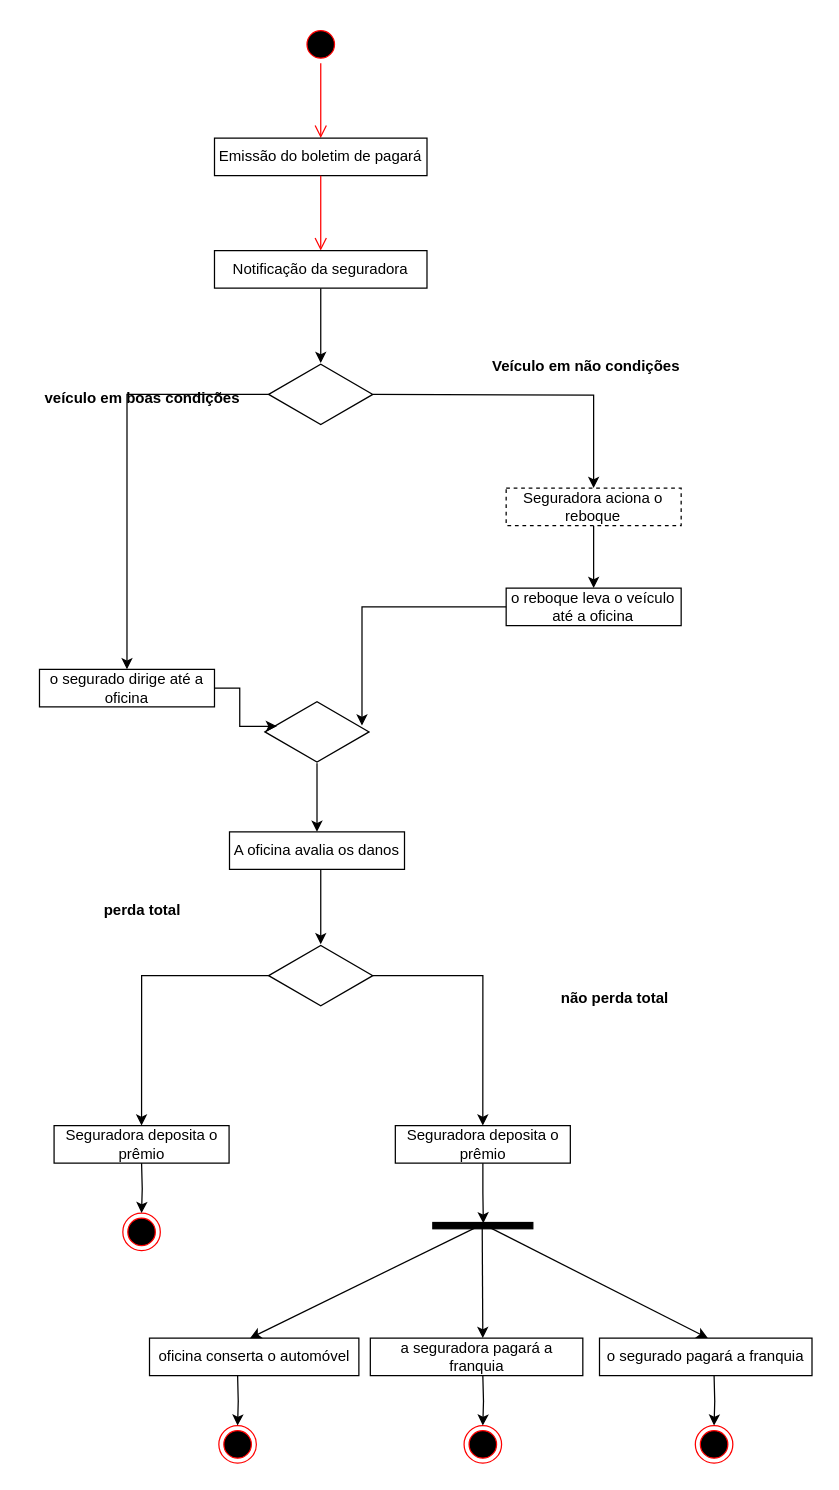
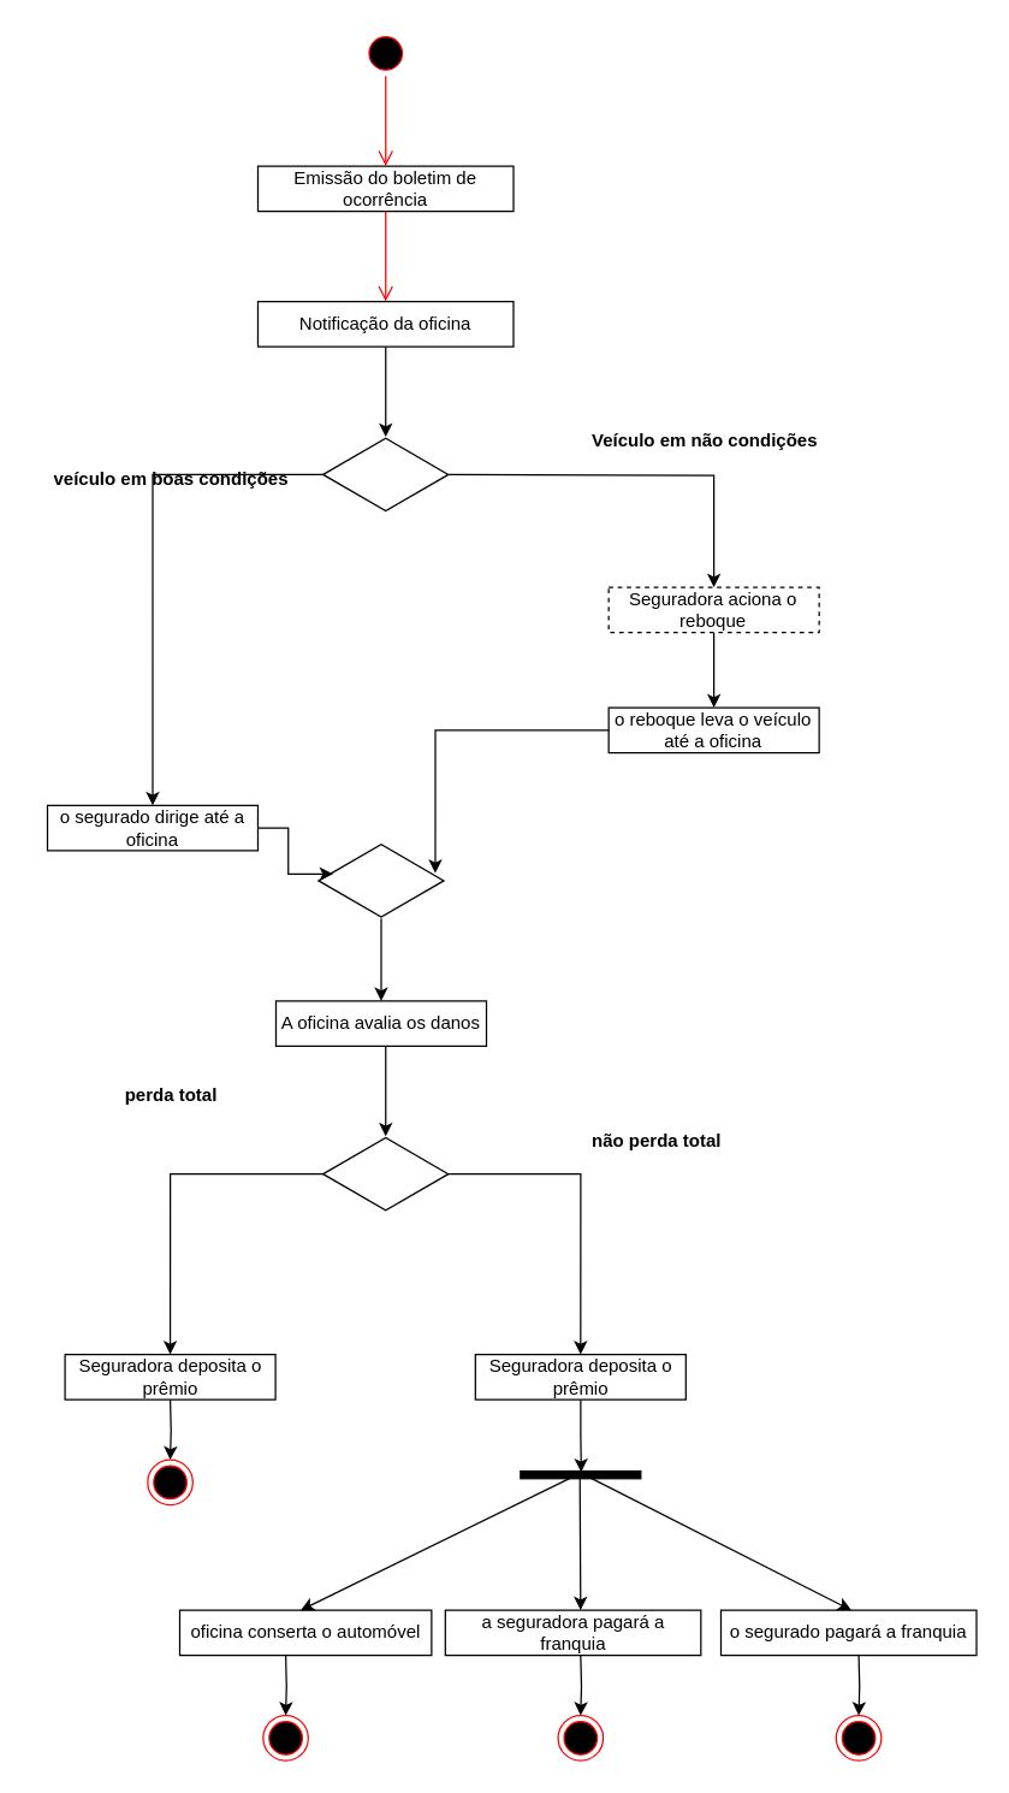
  <mxCell id="0" />
  <mxCell id="1" parent="0" />
  <mxCell id="2" value="" style="ellipse;html=1;shape=startState;fillColor=#000000;strokeColor=#ff0000;" vertex="1" parent="1"><mxGeometry x="241" y="20" width="30" height="30" as="geometry" /></mxCell>
  <mxCell id="3" value="" style="edgeStyle=orthogonalEdgeStyle;html=1;verticalAlign=bottom;endArrow=open;endSize=8;strokeColor=#ff0000;rounded=0;" edge="1" parent="1" source="2"><mxGeometry relative="1" as="geometry"><mxPoint x="256" y="110" as="targetPoint" /></mxGeometry></mxCell>
  <mxCell id="4" style="edgeStyle=orthogonalEdgeStyle;rounded=0;orthogonalLoop=1;jettySize=auto;html=1;" edge="1" parent="1" target="11"><mxGeometry relative="1" as="geometry"><mxPoint x="297.66" y="315" as="sourcePoint" /></mxGeometry></mxCell>
  <mxCell id="5" style="edgeStyle=orthogonalEdgeStyle;rounded=0;orthogonalLoop=1;jettySize=auto;html=1;" edge="1" parent="1"><mxGeometry relative="1" as="geometry"><mxPoint x="256" y="290" as="targetPoint" /><mxPoint x="256" y="230" as="sourcePoint" /></mxGeometry></mxCell>
- <mxCell id="6" value="Emissão do boletim de pagará" style="html=1;whiteSpace=wrap;" vertex="1" parent="1"><mxGeometry x="171" y="110" width="170" height="30" as="geometry" /></mxCell>
+ <mxCell id="6" value="Emissão do boletim de ocorrência" style="html=1;whiteSpace=wrap;" vertex="1" parent="1"><mxGeometry x="171" y="110" width="170" height="30" as="geometry" /></mxCell>
  <mxCell id="7" value="veículo em boas condições" style="text;align=center;fontStyle=1;verticalAlign=middle;spacingLeft=3;spacingRight=3;strokeColor=none;rotatable=0;points=[[0,0.5],[1,0.5]];portConstraint=eastwest;html=1;" vertex="1" parent="1"><mxGeometry x="20.83" y="305" width="183.66" height="26" as="geometry" /></mxCell>
  <mxCell id="8" value="Veículo em não condições" style="text;align=center;fontStyle=1;verticalAlign=middle;spacingLeft=3;spacingRight=3;strokeColor=none;rotatable=0;points=[[0,0.5],[1,0.5]];portConstraint=eastwest;html=1;" vertex="1" parent="1"><mxGeometry x="381" y="280" width="174.67" height="26" as="geometry" /></mxCell>
  <mxCell id="9" value="o segurado dirige até a oficina" style="html=1;whiteSpace=wrap;" vertex="1" parent="1"><mxGeometry x="30.99" y="535" width="140" height="30" as="geometry" /></mxCell>
  <mxCell id="10" style="edgeStyle=orthogonalEdgeStyle;rounded=0;orthogonalLoop=1;jettySize=auto;html=1;" edge="1" parent="1" source="11"><mxGeometry relative="1" as="geometry"><mxPoint x="474.33" y="470" as="targetPoint" /></mxGeometry></mxCell>
  <mxCell id="11" value="Seguradora aciona o reboque" style="html=1;whiteSpace=wrap;dashed=1;" vertex="1" parent="1"><mxGeometry x="404.33" y="390" width="140" height="30" as="geometry" /></mxCell>
  <mxCell id="12" style="edgeStyle=orthogonalEdgeStyle;rounded=0;orthogonalLoop=1;jettySize=auto;html=1;entryX=0.5;entryY=0;entryDx=0;entryDy=0;" edge="1" parent="1" source="13" target="9"><mxGeometry relative="1" as="geometry"><mxPoint x="99" y="390" as="targetPoint" /></mxGeometry></mxCell>
  <mxCell id="13" value="" style="html=1;whiteSpace=wrap;aspect=fixed;shape=isoRectangle;" vertex="1" parent="1"><mxGeometry x="214.33" y="290" width="83.33" height="50" as="geometry" /></mxCell>
  <mxCell id="14" value="" style="edgeStyle=orthogonalEdgeStyle;html=1;verticalAlign=bottom;endArrow=open;endSize=8;strokeColor=#ff0000;rounded=0;" edge="1" parent="1"><mxGeometry relative="1" as="geometry"><mxPoint x="255.99" y="200" as="targetPoint" /><mxPoint x="255.99" y="140" as="sourcePoint" /></mxGeometry></mxCell>
- <mxCell id="15" value="Notificação da seguradora" style="html=1;whiteSpace=wrap;" vertex="1" parent="1"><mxGeometry x="170.99" y="200" width="170" height="30" as="geometry" /></mxCell>
+ <mxCell id="15" value="Notificação da oficina" style="html=1;whiteSpace=wrap;" vertex="1" parent="1"><mxGeometry x="170.99" y="200" width="170" height="30" as="geometry" /></mxCell>
  <mxCell id="16" value="A oficina avalia os danos" style="html=1;whiteSpace=wrap;" vertex="1" parent="1"><mxGeometry x="183" y="665" width="140" height="30" as="geometry" /></mxCell>
  <mxCell id="17" style="edgeStyle=orthogonalEdgeStyle;rounded=0;orthogonalLoop=1;jettySize=auto;html=1;" edge="1" parent="1" source="18"><mxGeometry relative="1" as="geometry"><mxPoint x="252.995" y="665" as="targetPoint" /></mxGeometry></mxCell>
  <mxCell id="18" value="" style="html=1;whiteSpace=wrap;aspect=fixed;shape=isoRectangle;" vertex="1" parent="1"><mxGeometry x="211.33" y="560" width="83.33" height="50" as="geometry" /></mxCell>
  <mxCell id="19" value="o reboque leva o veículo até a oficina" style="html=1;whiteSpace=wrap;" vertex="1" parent="1"><mxGeometry x="404.33" y="470" width="140" height="30" as="geometry" /></mxCell>
  <mxCell id="20" style="edgeStyle=orthogonalEdgeStyle;rounded=0;orthogonalLoop=1;jettySize=auto;html=1;entryX=0.932;entryY=0.4;entryDx=0;entryDy=0;entryPerimeter=0;" edge="1" parent="1" source="19" target="18"><mxGeometry relative="1" as="geometry" /></mxCell>
  <mxCell id="21" style="edgeStyle=orthogonalEdgeStyle;rounded=0;orthogonalLoop=1;jettySize=auto;html=1;entryX=0.116;entryY=0.411;entryDx=0;entryDy=0;entryPerimeter=0;" edge="1" parent="1" source="9" target="18"><mxGeometry relative="1" as="geometry" /></mxCell>
  <mxCell id="22" style="edgeStyle=orthogonalEdgeStyle;rounded=0;orthogonalLoop=1;jettySize=auto;html=1;" edge="1" parent="1"><mxGeometry relative="1" as="geometry"><mxPoint x="256" y="755" as="targetPoint" /><mxPoint x="256" y="695" as="sourcePoint" /></mxGeometry></mxCell>
  <mxCell id="23" value="perda total" style="text;align=center;fontStyle=1;verticalAlign=middle;spacingLeft=3;spacingRight=3;strokeColor=none;rotatable=0;points=[[0,0.5],[1,0.5]];portConstraint=eastwest;html=1;" vertex="1" parent="1"><mxGeometry x="20.83" y="715" width="183.66" height="26" as="geometry" /></mxCell>
- <mxCell id="24" value="não perda total" style="text;align=center;fontStyle=1;verticalAlign=middle;spacingLeft=3;spacingRight=3;strokeColor=none;rotatable=0;points=[[0,0.5],[1,0.5]];portConstraint=eastwest;html=1;" vertex="1" parent="1"><mxGeometry x="404" y="785" width="174.67" height="26" as="geometry" /></mxCell>
+ <mxCell id="24" value="não perda total" style="text;align=center;fontStyle=1;verticalAlign=middle;spacingLeft=3;spacingRight=3;strokeColor=none;rotatable=0;points=[[0,0.5],[1,0.5]];portConstraint=eastwest;html=1;" vertex="1" parent="1"><mxGeometry x="349" y="745" width="174.67" height="26" as="geometry" /></mxCell>
  <mxCell id="25" style="edgeStyle=orthogonalEdgeStyle;rounded=0;orthogonalLoop=1;jettySize=auto;html=1;entryX=0.5;entryY=0;entryDx=0;entryDy=0;" edge="1" parent="1" source="27" target="28"><mxGeometry relative="1" as="geometry" /></mxCell>
  <mxCell id="26" style="edgeStyle=orthogonalEdgeStyle;rounded=0;orthogonalLoop=1;jettySize=auto;html=1;entryX=0.5;entryY=0;entryDx=0;entryDy=0;" edge="1" parent="1" source="27" target="29"><mxGeometry relative="1" as="geometry" /></mxCell>
  <mxCell id="27" value="" style="html=1;whiteSpace=wrap;aspect=fixed;shape=isoRectangle;" vertex="1" parent="1"><mxGeometry x="214.33" y="755" width="83.33" height="50" as="geometry" /></mxCell>
  <mxCell id="28" value="Seguradora deposita o prêmio" style="html=1;whiteSpace=wrap;" vertex="1" parent="1"><mxGeometry x="42.66" y="900" width="140" height="30" as="geometry" /></mxCell>
  <mxCell id="29" value="Seguradora deposita o prêmio" style="html=1;whiteSpace=wrap;" vertex="1" parent="1"><mxGeometry x="315.66" y="900" width="140" height="30" as="geometry" /></mxCell>
  <mxCell id="30" value="" style="html=1;points=[];perimeter=orthogonalPerimeter;fillColor=strokeColor;rotation=90;" vertex="1" parent="1"><mxGeometry x="383.16" y="940" width="5" height="80" as="geometry" /></mxCell>
  <mxCell id="31" value="a seguradora pagará a franquia" style="html=1;whiteSpace=wrap;" vertex="1" parent="1"><mxGeometry x="295.66" y="1070" width="170" height="30" as="geometry" /></mxCell>
  <mxCell id="32" value="o segurado pagará a franquia" style="html=1;whiteSpace=wrap;" vertex="1" parent="1"><mxGeometry x="479" y="1070" width="170" height="30" as="geometry" /></mxCell>
  <mxCell id="33" value=" oficina conserta o automóvel" style="html=1;whiteSpace=wrap;" vertex="1" parent="1"><mxGeometry x="119" y="1070" width="167.5" height="30" as="geometry" /></mxCell>
  <mxCell id="34" value="" style="endArrow=classic;html=1;rounded=0;entryX=0.5;entryY=0;entryDx=0;entryDy=0;" edge="1" parent="1"><mxGeometry width="50" height="50" relative="1" as="geometry"><mxPoint x="383.16" y="980" as="sourcePoint" /><mxPoint x="199.41" y="1070" as="targetPoint" /></mxGeometry></mxCell>
  <mxCell id="35" value="" style="endArrow=classic;html=1;rounded=0;entryX=0.5;entryY=0;entryDx=0;entryDy=0;" edge="1" parent="1"><mxGeometry width="50" height="50" relative="1" as="geometry"><mxPoint x="388.16" y="980" as="sourcePoint" /><mxPoint x="565.66" y="1070" as="targetPoint" /></mxGeometry></mxCell>
  <mxCell id="36" value="" style="endArrow=classic;html=1;rounded=0;" edge="1" parent="1"><mxGeometry width="50" height="50" relative="1" as="geometry"><mxPoint x="385.16" y="980" as="sourcePoint" /><mxPoint x="385.66" y="1070" as="targetPoint" /></mxGeometry></mxCell>
  <mxCell id="37" style="edgeStyle=orthogonalEdgeStyle;rounded=0;orthogonalLoop=1;jettySize=auto;html=1;entryX=0.136;entryY=0.495;entryDx=0;entryDy=0;entryPerimeter=0;" edge="1" parent="1" source="29" target="30"><mxGeometry relative="1" as="geometry" /></mxCell>
  <mxCell id="38" value="" style="ellipse;html=1;shape=endState;fillColor=#000000;strokeColor=#ff0000;" vertex="1" parent="1"><mxGeometry x="97.66" y="970" width="30" height="30" as="geometry" /></mxCell>
  <mxCell id="39" style="edgeStyle=orthogonalEdgeStyle;rounded=0;orthogonalLoop=1;jettySize=auto;html=1;" edge="1" parent="1"><mxGeometry relative="1" as="geometry"><mxPoint x="112.66" y="970" as="targetPoint" /><mxPoint x="112.66" y="930" as="sourcePoint" /></mxGeometry></mxCell>
  <mxCell id="40" value="" style="ellipse;html=1;shape=endState;fillColor=#000000;strokeColor=#ff0000;" vertex="1" parent="1"><mxGeometry x="370.66" y="1140" width="30" height="30" as="geometry" /></mxCell>
  <mxCell id="41" style="edgeStyle=orthogonalEdgeStyle;rounded=0;orthogonalLoop=1;jettySize=auto;html=1;" edge="1" parent="1"><mxGeometry relative="1" as="geometry"><mxPoint x="385.66" y="1140" as="targetPoint" /><mxPoint x="385.66" y="1100" as="sourcePoint" /></mxGeometry></mxCell>
  <mxCell id="42" value="" style="ellipse;html=1;shape=endState;fillColor=#000000;strokeColor=#ff0000;" vertex="1" parent="1"><mxGeometry x="555.67" y="1140" width="30" height="30" as="geometry" /></mxCell>
  <mxCell id="43" style="edgeStyle=orthogonalEdgeStyle;rounded=0;orthogonalLoop=1;jettySize=auto;html=1;" edge="1" parent="1"><mxGeometry relative="1" as="geometry"><mxPoint x="570.67" y="1140" as="targetPoint" /><mxPoint x="570.67" y="1100" as="sourcePoint" /></mxGeometry></mxCell>
  <mxCell id="44" value="" style="ellipse;html=1;shape=endState;fillColor=#000000;strokeColor=#ff0000;" vertex="1" parent="1"><mxGeometry x="174.49" y="1140" width="30" height="30" as="geometry" /></mxCell>
  <mxCell id="45" style="edgeStyle=orthogonalEdgeStyle;rounded=0;orthogonalLoop=1;jettySize=auto;html=1;" edge="1" parent="1"><mxGeometry relative="1" as="geometry"><mxPoint x="189.49" y="1140" as="targetPoint" /><mxPoint x="189.49" y="1100" as="sourcePoint" /></mxGeometry></mxCell>
